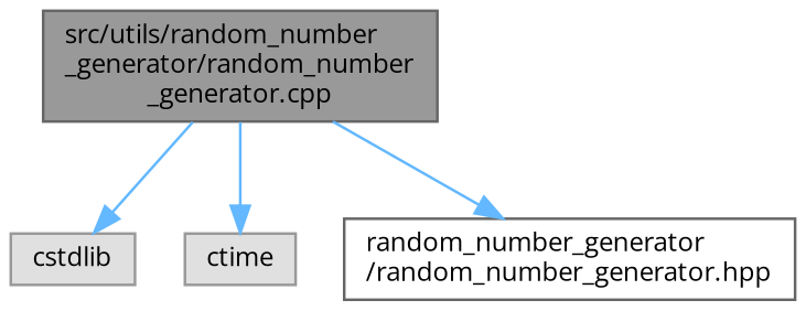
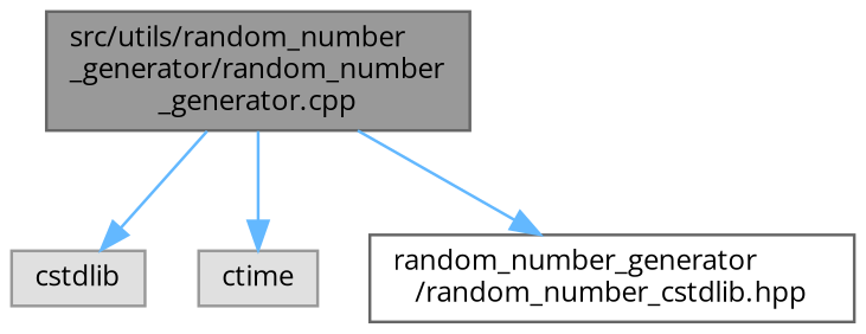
  digraph {
    fontname="Open Sans"
    node [color=grey60 fillcolor="#E0E0E0" fontname="Open Sans" fontsize=10 shape=box style=filled]
    edge [color=steelblue1 fontname="Open Sans" fontsize=10 labelfontname=Helvetica labelfontsize=10 style=solid]
    n1 [color=gray40 fillcolor=grey60 fontcolor=black height=0.2 label="src/utils/random_number\l_generator/random_number\l_generator.cpp" width=0.4]
    n2 [height=0.2 label=cstdlib width=0.4]
    n3 [height=0.2 label=ctime width=0.4]
-   n4 [color=grey40 fillcolor=white height=0.2 label="random_number_generator\l/random_number_generator.hpp" width=0.4]
+   n4 [color=grey40 fillcolor=white height=0.2 label="random_number_generator\l/random_number_cstdlib.hpp" width=0.4]
    n1 -> n2
    n1 -> n3
    n1 -> n4
  }
